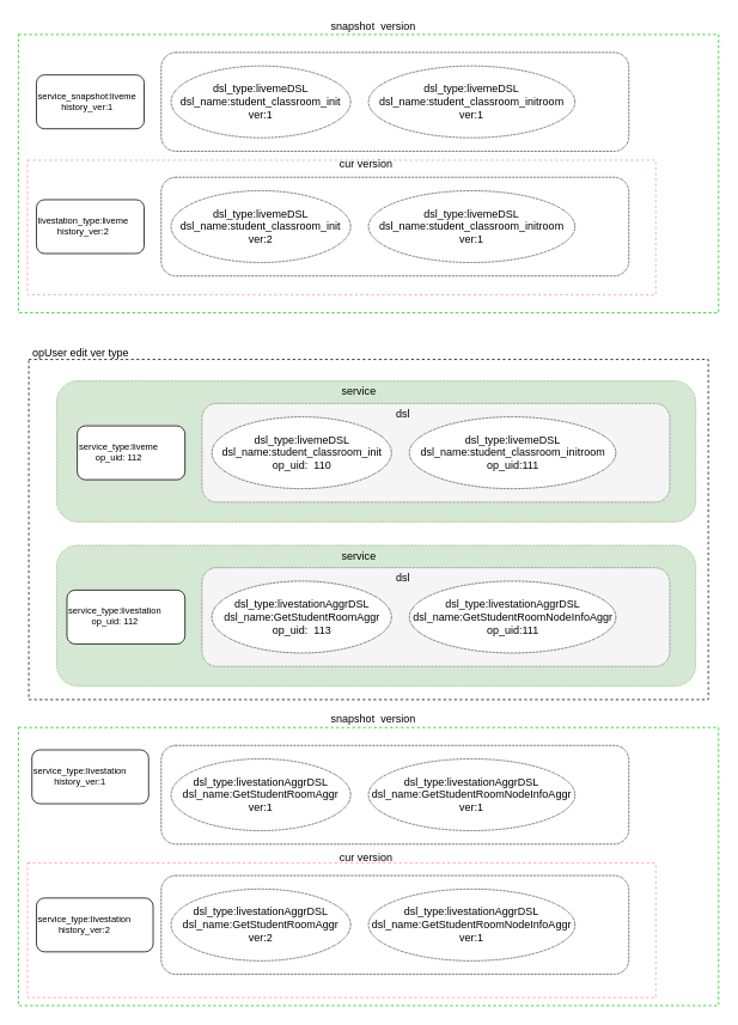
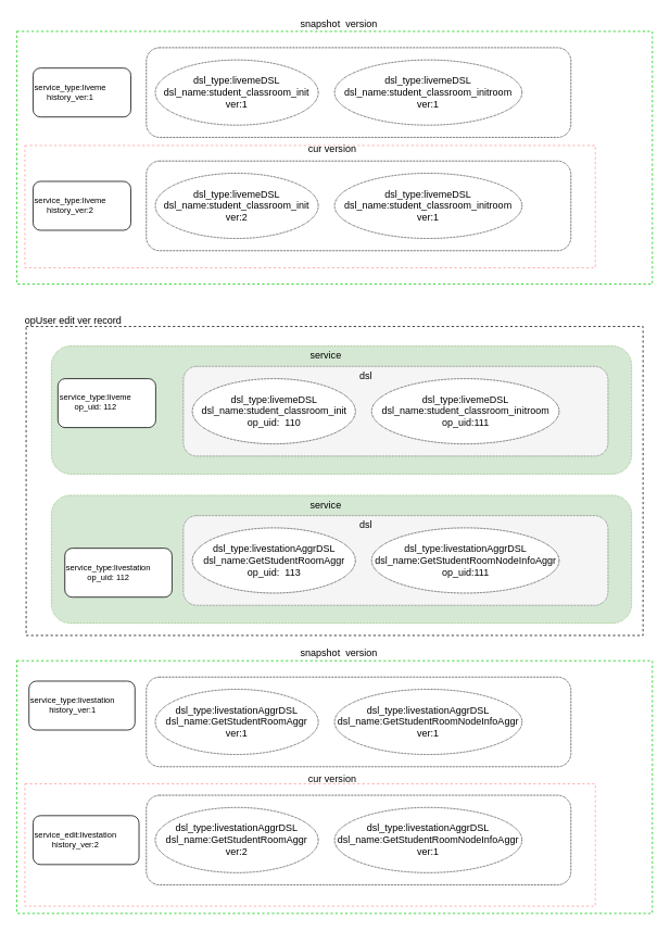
  <mxCell id="0" />
  <mxCell id="1" parent="0" />
  <mxCell id="2" value="" style="rounded=0;whiteSpace=wrap;html=1;shadow=0;dashed=1;labelBackgroundColor=none;" parent="1" vertex="1"><mxGeometry x="31.5" y="400" width="757" height="379" as="geometry" /></mxCell>
  <mxCell id="3" value="" style="rounded=1;whiteSpace=wrap;html=1;dashed=1;dashPattern=1 1;labelBackgroundColor=none;shadow=0;backgroundOutline=1;fillColor=#d5e8d4;strokeColor=#82b366;" parent="1" vertex="1"><mxGeometry x="62.5" y="424" width="712" height="157" as="geometry" /></mxCell>
  <mxCell id="4" value="" style="rounded=0;whiteSpace=wrap;html=1;shadow=0;labelBackgroundColor=none;backgroundOutline=1;gradientColor=#ffffff;fillColor=none;dashed=1;strokeColor=#00CC00;strokeWidth=1;" parent="1" vertex="1"><mxGeometry x="20" y="810" width="780" height="310" as="geometry" /></mxCell>
  <mxCell id="5" value="" style="rounded=0;whiteSpace=wrap;html=1;shadow=0;dashed=1;labelBackgroundColor=none;fillColor=none;gradientColor=#ffffff;strokeColor=#FF9999;" parent="1" vertex="1"><mxGeometry x="30" y="961" width="700" height="150" as="geometry" /></mxCell>
  <mxCell id="6" value="snapshot&amp;nbsp; version" style="text;html=1;align=center;verticalAlign=middle;resizable=0;points=[];autosize=1;" parent="1" vertex="1"><mxGeometry x="363" y="792" width="104" height="18" as="geometry" /></mxCell>
  <mxCell id="7" value="" style="rounded=0;whiteSpace=wrap;html=1;shadow=0;labelBackgroundColor=none;backgroundOutline=1;gradientColor=#ffffff;fillColor=none;dashed=1;strokeColor=#00CC00;strokeWidth=1;" parent="1" vertex="1"><mxGeometry x="20" y="38" width="780" height="310" as="geometry" /></mxCell>
  <mxCell id="8" value="" style="rounded=0;whiteSpace=wrap;html=1;shadow=0;dashed=1;labelBackgroundColor=none;fillColor=none;gradientColor=#ffffff;strokeColor=#FF9999;" parent="1" vertex="1"><mxGeometry x="30" y="178" width="700" height="150" as="geometry" /></mxCell>
  <mxCell id="9" value="" style="rounded=1;whiteSpace=wrap;html=1;dashed=1;dashPattern=1 1;labelBackgroundColor=none;shadow=0;backgroundOutline=1;" parent="1" vertex="1"><mxGeometry x="179" y="58" width="521" height="110" as="geometry" /></mxCell>
  <mxCell id="10" value="dsl_type:livemeDSL&lt;br&gt;dsl_name:student_classroom_init&lt;br&gt;ver:1" style="ellipse;whiteSpace=wrap;html=1;shadow=0;dashed=1;dashPattern=1 1;labelBackgroundColor=none;align=center;" parent="1" vertex="1"><mxGeometry x="190" y="73" width="200" height="80" as="geometry" /></mxCell>
- <mxCell id="11" value="&lt;p style=&quot;line-height: 100% ; font-size: 10px&quot;&gt;&lt;/p&gt;&lt;div style=&quot;text-align: center ; font-size: 10px&quot;&gt;&lt;span style=&quot;font-size: 10px&quot;&gt;service_snapshot:liveme&lt;/span&gt;&lt;/div&gt;&lt;div style=&quot;text-align: center ; font-size: 10px&quot;&gt;&lt;span style=&quot;font-size: 10px&quot;&gt;history_ver:1&lt;/span&gt;&lt;/div&gt;&lt;p&gt;&lt;/p&gt;" style="rounded=1;whiteSpace=wrap;html=1;shadow=0;labelBackgroundColor=none;align=left;" parent="1" vertex="1"><mxGeometry x="40" y="83" width="120" height="60" as="geometry" /></mxCell>
+ <mxCell id="11" value="&lt;p style=&quot;line-height: 100% ; font-size: 10px&quot;&gt;&lt;/p&gt;&lt;div style=&quot;text-align: center ; font-size: 10px&quot;&gt;&lt;span style=&quot;font-size: 10px&quot;&gt;service_type:liveme&lt;/span&gt;&lt;/div&gt;&lt;div style=&quot;text-align: center ; font-size: 10px&quot;&gt;&lt;span style=&quot;font-size: 10px&quot;&gt;history_ver:1&lt;/span&gt;&lt;/div&gt;&lt;p&gt;&lt;/p&gt;" style="rounded=1;whiteSpace=wrap;html=1;shadow=0;labelBackgroundColor=none;align=left;" parent="1" vertex="1"><mxGeometry x="40" y="83" width="120" height="60" as="geometry" /></mxCell>
  <mxCell id="12" value="dsl_type:livemeDSL&lt;br&gt;dsl_name:student_classroom_initroom&lt;br&gt;ver:1" style="ellipse;whiteSpace=wrap;html=1;shadow=0;dashed=1;dashPattern=1 1;labelBackgroundColor=none;align=center;" parent="1" vertex="1"><mxGeometry x="410" y="73" width="230" height="80" as="geometry" /></mxCell>
  <mxCell id="13" value="" style="rounded=1;whiteSpace=wrap;html=1;dashed=1;dashPattern=1 1;labelBackgroundColor=none;shadow=0;backgroundOutline=1;" parent="1" vertex="1"><mxGeometry x="179" y="197" width="521" height="110" as="geometry" /></mxCell>
  <mxCell id="14" value="dsl_type:livemeDSL&lt;br&gt;dsl_name:student_classroom_init&lt;br&gt;ver:2" style="ellipse;whiteSpace=wrap;html=1;shadow=0;dashed=1;dashPattern=1 1;labelBackgroundColor=none;align=center;" parent="1" vertex="1"><mxGeometry x="190" y="212" width="200" height="80" as="geometry" /></mxCell>
- <mxCell id="15" value="&lt;p style=&quot;line-height: 100% ; font-size: 10px&quot;&gt;&lt;/p&gt;&lt;div style=&quot;text-align: center ; font-size: 10px&quot;&gt;&lt;span style=&quot;font-size: 10px&quot;&gt;livestation_type:liveme&lt;/span&gt;&lt;/div&gt;&lt;div style=&quot;text-align: center ; font-size: 10px&quot;&gt;&lt;span style=&quot;font-size: 10px&quot;&gt;history_ver:2&lt;/span&gt;&lt;/div&gt;&lt;p&gt;&lt;/p&gt;" style="rounded=1;whiteSpace=wrap;html=1;shadow=0;labelBackgroundColor=none;align=left;" parent="1" vertex="1"><mxGeometry x="40" y="222" width="120" height="60" as="geometry" /></mxCell>
+ <mxCell id="15" value="&lt;p style=&quot;line-height: 100% ; font-size: 10px&quot;&gt;&lt;/p&gt;&lt;div style=&quot;text-align: center ; font-size: 10px&quot;&gt;&lt;span style=&quot;font-size: 10px&quot;&gt;service_type:liveme&lt;/span&gt;&lt;/div&gt;&lt;div style=&quot;text-align: center ; font-size: 10px&quot;&gt;&lt;span style=&quot;font-size: 10px&quot;&gt;history_ver:2&lt;/span&gt;&lt;/div&gt;&lt;p&gt;&lt;/p&gt;" style="rounded=1;whiteSpace=wrap;html=1;shadow=0;labelBackgroundColor=none;align=left;" parent="1" vertex="1"><mxGeometry x="40" y="222" width="120" height="60" as="geometry" /></mxCell>
  <mxCell id="16" value="dsl_type:livemeDSL&lt;br&gt;dsl_name:student_classroom_initroom&lt;br&gt;ver:1" style="ellipse;whiteSpace=wrap;html=1;shadow=0;dashed=1;dashPattern=1 1;labelBackgroundColor=none;align=center;" parent="1" vertex="1"><mxGeometry x="410" y="212" width="230" height="80" as="geometry" /></mxCell>
  <mxCell id="17" value="" style="rounded=1;whiteSpace=wrap;html=1;dashed=1;dashPattern=1 1;labelBackgroundColor=none;shadow=0;backgroundOutline=1;" parent="1" vertex="1"><mxGeometry x="179" y="830" width="521" height="110" as="geometry" /></mxCell>
  <mxCell id="18" value="dsl_type:livestationAggrDSL&lt;br&gt;dsl_name:GetStudentRoomAggr&lt;br&gt;ver:1" style="ellipse;whiteSpace=wrap;html=1;shadow=0;dashed=1;dashPattern=1 1;labelBackgroundColor=none;align=center;" parent="1" vertex="1"><mxGeometry x="190" y="845" width="200" height="80" as="geometry" /></mxCell>
  <mxCell id="19" value="&lt;p style=&quot;line-height: 100% ; font-size: 10px&quot;&gt;&lt;/p&gt;&lt;div style=&quot;text-align: center ; font-size: 10px&quot;&gt;&lt;span style=&quot;font-size: 10px&quot;&gt;service_type:livestation&lt;/span&gt;&lt;/div&gt;&lt;div style=&quot;text-align: center ; font-size: 10px&quot;&gt;&lt;span style=&quot;font-size: 10px&quot;&gt;history_ver:1&lt;/span&gt;&lt;/div&gt;&lt;p&gt;&lt;/p&gt;" style="rounded=1;whiteSpace=wrap;html=1;shadow=0;labelBackgroundColor=none;align=left;" parent="1" vertex="1"><mxGeometry x="35" y="835" width="130" height="60" as="geometry" /></mxCell>
  <mxCell id="20" value="dsl_type:livestationAggrDSL&lt;br&gt;dsl_name:GetStudentRoomNodeInfoAggr&lt;br&gt;ver:1" style="ellipse;whiteSpace=wrap;html=1;shadow=0;dashed=1;dashPattern=1 1;labelBackgroundColor=none;align=center;" parent="1" vertex="1"><mxGeometry x="410" y="845" width="230" height="80" as="geometry" /></mxCell>
  <mxCell id="21" value="" style="rounded=1;whiteSpace=wrap;html=1;dashed=1;dashPattern=1 1;labelBackgroundColor=none;shadow=0;backgroundOutline=1;" parent="1" vertex="1"><mxGeometry x="179" y="975" width="521" height="110" as="geometry" /></mxCell>
  <mxCell id="22" value="dsl_type:livestationAggrDSL&lt;br&gt;dsl_name:GetStudentRoomAggr&lt;br&gt;ver:2" style="ellipse;whiteSpace=wrap;html=1;shadow=0;dashed=1;dashPattern=1 1;labelBackgroundColor=none;align=center;" parent="1" vertex="1"><mxGeometry x="190" y="990" width="200" height="80" as="geometry" /></mxCell>
- <mxCell id="23" value="&lt;p style=&quot;line-height: 100% ; font-size: 10px&quot;&gt;&lt;/p&gt;&lt;div style=&quot;text-align: center ; font-size: 10px&quot;&gt;&lt;span style=&quot;font-size: 10px&quot;&gt;service_type:livestation&lt;/span&gt;&lt;/div&gt;&lt;div style=&quot;text-align: center ; font-size: 10px&quot;&gt;&lt;span style=&quot;font-size: 10px&quot;&gt;history_ver:2&lt;/span&gt;&lt;/div&gt;&lt;p&gt;&lt;/p&gt;" style="rounded=1;whiteSpace=wrap;html=1;shadow=0;labelBackgroundColor=none;align=left;" parent="1" vertex="1"><mxGeometry x="40" y="1000" width="130" height="60" as="geometry" /></mxCell>
+ <mxCell id="23" value="&lt;p style=&quot;line-height: 100% ; font-size: 10px&quot;&gt;&lt;/p&gt;&lt;div style=&quot;text-align: center ; font-size: 10px&quot;&gt;&lt;span style=&quot;font-size: 10px&quot;&gt;service_edit:livestation&lt;/span&gt;&lt;/div&gt;&lt;div style=&quot;text-align: center ; font-size: 10px&quot;&gt;&lt;span style=&quot;font-size: 10px&quot;&gt;history_ver:2&lt;/span&gt;&lt;/div&gt;&lt;p&gt;&lt;/p&gt;" style="rounded=1;whiteSpace=wrap;html=1;shadow=0;labelBackgroundColor=none;align=left;" parent="1" vertex="1"><mxGeometry x="40" y="1000" width="130" height="60" as="geometry" /></mxCell>
  <mxCell id="24" value="dsl_type:livestationAggrDSL&lt;br&gt;dsl_name:GetStudentRoomNodeInfoAggr&lt;br&gt;ver:1" style="ellipse;whiteSpace=wrap;html=1;shadow=0;dashed=1;dashPattern=1 1;labelBackgroundColor=none;align=center;" parent="1" vertex="1"><mxGeometry x="410" y="990" width="230" height="80" as="geometry" /></mxCell>
  <mxCell id="25" value="snapshot&amp;nbsp; version" style="text;html=1;align=center;verticalAlign=middle;resizable=0;points=[];autosize=1;" parent="1" vertex="1"><mxGeometry x="363" width="104" height="18" as="geometry" y="20" /></mxCell>
  <mxCell id="26" value="cur version" style="text;html=1;align=center;verticalAlign=middle;resizable=0;points=[];autosize=1;" parent="1" vertex="1"><mxGeometry x="372" y="174" width="69" height="18" as="geometry" /></mxCell>
  <mxCell id="27" value="cur version" style="text;html=1;align=center;verticalAlign=middle;resizable=0;points=[];autosize=1;" parent="1" vertex="1"><mxGeometry x="372" y="946" width="69" height="18" as="geometry" /></mxCell>
  <mxCell id="28" value="" style="rounded=1;whiteSpace=wrap;html=1;dashed=1;dashPattern=1 1;labelBackgroundColor=none;shadow=0;backgroundOutline=1;fillColor=#f5f5f5;strokeColor=#666666;fontColor=#333333;" parent="1" vertex="1"><mxGeometry x="224.5" y="449" width="521" height="110" as="geometry" /></mxCell>
  <mxCell id="29" value="dsl_type:livemeDSL&lt;br&gt;dsl_name:student_classroom_init&lt;br&gt;op_uid:&amp;nbsp; 110" style="ellipse;whiteSpace=wrap;html=1;shadow=0;dashed=1;dashPattern=1 1;labelBackgroundColor=none;align=center;" parent="1" vertex="1"><mxGeometry x="235.5" y="464" width="200" height="80" as="geometry" /></mxCell>
- <mxCell id="30" value="&lt;p style=&quot;line-height: 100% ; font-size: 10px&quot;&gt;&lt;/p&gt;&lt;div style=&quot;text-align: center ; font-size: 10px&quot;&gt;&lt;span style=&quot;font-size: 10px&quot;&gt;service_type:liveme&lt;/span&gt;&lt;/div&gt;&lt;div style=&quot;text-align: center ; font-size: 10px&quot;&gt;op_uid: 112&lt;/div&gt;&lt;p&gt;&lt;/p&gt;" style="rounded=1;whiteSpace=wrap;html=1;shadow=0;labelBackgroundColor=none;align=left;" parent="1" vertex="1"><mxGeometry x="85.5" y="474" width="120" height="60" as="geometry" /></mxCell>
+ <mxCell id="30" value="&lt;p style=&quot;line-height: 100% ; font-size: 10px&quot;&gt;&lt;/p&gt;&lt;div style=&quot;text-align: center ; font-size: 10px&quot;&gt;&lt;span style=&quot;font-size: 10px&quot;&gt;service_type:liveme&lt;/span&gt;&lt;/div&gt;&lt;div style=&quot;text-align: center ; font-size: 10px&quot;&gt;op_uid: 112&lt;/div&gt;&lt;p&gt;&lt;/p&gt;" style="rounded=1;whiteSpace=wrap;html=1;shadow=0;labelBackgroundColor=none;align=left;" parent="1" vertex="1"><mxGeometry x="70.5" y="464" width="120" height="60" as="geometry" /></mxCell>
  <mxCell id="31" value="dsl_type:livemeDSL&lt;br&gt;dsl_name:student_classroom_initroom&lt;br&gt;op_uid:111" style="ellipse;whiteSpace=wrap;html=1;shadow=0;dashed=1;dashPattern=1 1;labelBackgroundColor=none;align=center;" parent="1" vertex="1"><mxGeometry x="455.5" y="464" width="230" height="80" as="geometry" /></mxCell>
- <mxCell id="32" value="opUser edit ver type" style="text;html=1;align=center;verticalAlign=middle;resizable=0;points=[];autosize=1;" parent="1" vertex="1"><mxGeometry x="24.5" y="384" width="129" height="18" as="geometry" /></mxCell>
+ <mxCell id="32" value="opUser edit ver record" style="text;html=1;align=center;verticalAlign=middle;resizable=0;points=[];autosize=1;" parent="1" vertex="1"><mxGeometry x="24.5" y="384" width="129" height="18" as="geometry" /></mxCell>
  <mxCell id="33" value="dsl" style="text;html=1;align=center;verticalAlign=middle;resizable=0;points=[];autosize=1;" parent="1" vertex="1"><mxGeometry x="435.5" y="452" width="25" height="18" as="geometry" /></mxCell>
  <mxCell id="34" value="service" style="text;html=1;align=center;verticalAlign=middle;resizable=0;points=[];autosize=1;" parent="1" vertex="1"><mxGeometry x="374.5" y="427" width="48" height="18" as="geometry" /></mxCell>
  <mxCell id="35" value="" style="rounded=1;whiteSpace=wrap;html=1;dashed=1;dashPattern=1 1;labelBackgroundColor=none;shadow=0;backgroundOutline=1;fillColor=#d5e8d4;strokeColor=#82b366;" parent="1" vertex="1"><mxGeometry x="62.5" y="607" width="712" height="157" as="geometry" /></mxCell>
  <mxCell id="36" value="" style="rounded=1;whiteSpace=wrap;html=1;dashed=1;dashPattern=1 1;labelBackgroundColor=none;shadow=0;backgroundOutline=1;fillColor=#f5f5f5;strokeColor=#666666;fontColor=#333333;" parent="1" vertex="1"><mxGeometry x="224.5" y="632" width="521" height="110" as="geometry" /></mxCell>
  <mxCell id="37" value="dsl_type:livestationAggrDSL&lt;br&gt;dsl_name:GetStudentRoomAggr&lt;br&gt;op_uid:&amp;nbsp; 113" style="ellipse;whiteSpace=wrap;html=1;shadow=0;dashed=1;dashPattern=1 1;labelBackgroundColor=none;align=center;" parent="1" vertex="1"><mxGeometry x="235.5" y="647" width="200" height="80" as="geometry" /></mxCell>
- <mxCell id="38" value="&lt;p style=&quot;line-height: 100% ; font-size: 10px&quot;&gt;&lt;/p&gt;&lt;div style=&quot;text-align: center ; font-size: 10px&quot;&gt;&lt;div&gt;service_type:livestation&lt;/div&gt;&lt;/div&gt;&lt;div style=&quot;text-align: center ; font-size: 10px&quot;&gt;op_uid: 112&lt;/div&gt;&lt;p&gt;&lt;/p&gt;" style="rounded=1;whiteSpace=wrap;html=1;shadow=0;labelBackgroundColor=none;align=left;" parent="1" vertex="1"><mxGeometry x="74" y="657" width="131.5" height="60" as="geometry" /></mxCell>
+ <mxCell id="38" value="&lt;p style=&quot;line-height: 100% ; font-size: 10px&quot;&gt;&lt;/p&gt;&lt;div style=&quot;text-align: center ; font-size: 10px&quot;&gt;&lt;div&gt;service_type:livestation&lt;/div&gt;&lt;/div&gt;&lt;div style=&quot;text-align: center ; font-size: 10px&quot;&gt;op_uid: 112&lt;/div&gt;&lt;p&gt;&lt;/p&gt;" style="rounded=1;whiteSpace=wrap;html=1;shadow=0;labelBackgroundColor=none;align=left;" parent="1" vertex="1"><mxGeometry x="79" y="672" width="131.5" height="60" as="geometry" /></mxCell>
  <mxCell id="39" value="dsl_type:livestationAggrDSL&lt;br&gt;dsl_name:GetStudentRoomNodeInfoAggr&lt;br&gt;op_uid:111" style="ellipse;whiteSpace=wrap;html=1;shadow=0;dashed=1;dashPattern=1 1;labelBackgroundColor=none;align=center;" parent="1" vertex="1"><mxGeometry x="455.5" y="647" width="230" height="80" as="geometry" /></mxCell>
  <mxCell id="40" value="dsl" style="text;html=1;align=center;verticalAlign=middle;resizable=0;points=[];autosize=1;" parent="1" vertex="1"><mxGeometry x="435.5" y="635" width="25" height="18" as="geometry" /></mxCell>
  <mxCell id="41" value="service" style="text;html=1;align=center;verticalAlign=middle;resizable=0;points=[];autosize=1;" parent="1" vertex="1"><mxGeometry x="374.5" y="610" width="48" height="18" as="geometry" /></mxCell>
